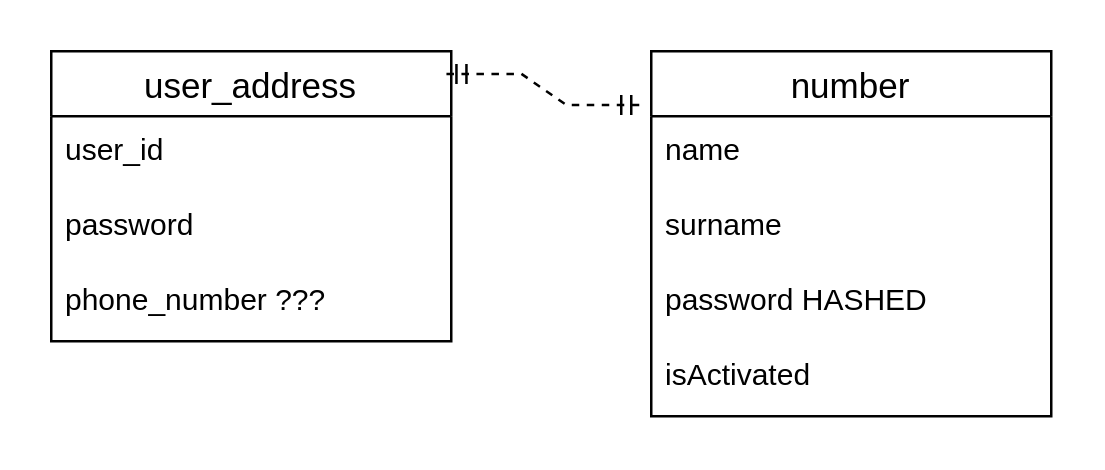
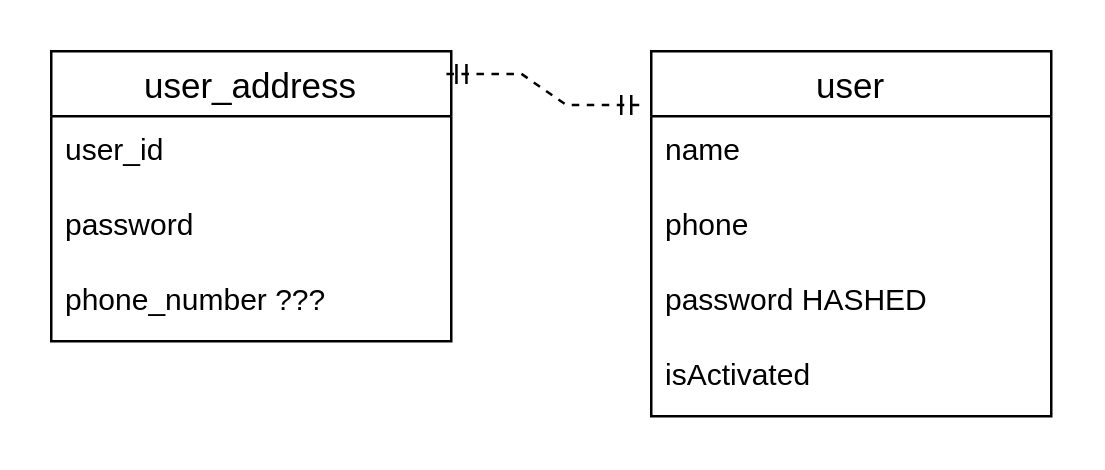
  <mxCell id="0" />
  <mxCell id="1" parent="0" />
- <mxCell id="2" value="number" style="swimlane;fontStyle=0;childLayout=stackLayout;horizontal=1;startSize=26;horizontalStack=0;resizeParent=1;resizeParentMax=0;resizeLast=0;collapsible=1;marginBottom=0;align=center;fontSize=14;" vertex="1" parent="1"><mxGeometry x="260" y="20" width="160" height="146" as="geometry" /></mxCell>
+ <mxCell id="2" value="user" style="swimlane;fontStyle=0;childLayout=stackLayout;horizontal=1;startSize=26;horizontalStack=0;resizeParent=1;resizeParentMax=0;resizeLast=0;collapsible=1;marginBottom=0;align=center;fontSize=14;" vertex="1" parent="1"><mxGeometry x="260" y="20" width="160" height="146" as="geometry" /></mxCell>
  <mxCell id="3" value="name" style="text;strokeColor=none;fillColor=none;spacingLeft=4;spacingRight=4;overflow=hidden;rotatable=0;points=[[0,0.5],[1,0.5]];portConstraint=eastwest;fontSize=12;whiteSpace=wrap;html=1;" vertex="1" parent="2"><mxGeometry y="26" width="160" height="30" as="geometry" /></mxCell>
- <mxCell id="4" value="surname" style="text;strokeColor=none;fillColor=none;spacingLeft=4;spacingRight=4;overflow=hidden;rotatable=0;points=[[0,0.5],[1,0.5]];portConstraint=eastwest;fontSize=12;whiteSpace=wrap;html=1;" vertex="1" parent="2"><mxGeometry y="56" width="160" height="30" as="geometry" /></mxCell>
+ <mxCell id="4" value="phone" style="text;strokeColor=none;fillColor=none;spacingLeft=4;spacingRight=4;overflow=hidden;rotatable=0;points=[[0,0.5],[1,0.5]];portConstraint=eastwest;fontSize=12;whiteSpace=wrap;html=1;" vertex="1" parent="2"><mxGeometry y="56" width="160" height="30" as="geometry" /></mxCell>
  <mxCell id="5" value="password HASHED" style="text;strokeColor=none;fillColor=none;spacingLeft=4;spacingRight=4;overflow=hidden;rotatable=0;points=[[0,0.5],[1,0.5]];portConstraint=eastwest;fontSize=12;whiteSpace=wrap;html=1;" vertex="1" parent="2"><mxGeometry y="86" width="160" height="30" as="geometry" /></mxCell>
  <mxCell id="6" value="isActivated" style="text;strokeColor=none;fillColor=none;spacingLeft=4;spacingRight=4;overflow=hidden;rotatable=0;points=[[0,0.5],[1,0.5]];portConstraint=eastwest;fontSize=12;whiteSpace=wrap;html=1;" vertex="1" parent="2"><mxGeometry y="116" width="160" height="30" as="geometry" /></mxCell>
  <mxCell id="7" value="user_address" style="swimlane;fontStyle=0;childLayout=stackLayout;horizontal=1;startSize=26;horizontalStack=0;resizeParent=1;resizeParentMax=0;resizeLast=0;collapsible=1;marginBottom=0;align=center;fontSize=14;" vertex="1" parent="1"><mxGeometry x="20" y="20" width="160" height="116" as="geometry" /></mxCell>
  <mxCell id="8" value="user_id" style="text;strokeColor=none;fillColor=none;spacingLeft=4;spacingRight=4;overflow=hidden;rotatable=0;points=[[0,0.5],[1,0.5]];portConstraint=eastwest;fontSize=12;whiteSpace=wrap;html=1;" vertex="1" parent="7"><mxGeometry y="26" width="160" height="30" as="geometry" /></mxCell>
  <mxCell id="9" value="password" style="text;strokeColor=none;fillColor=none;spacingLeft=4;spacingRight=4;overflow=hidden;rotatable=0;points=[[0,0.5],[1,0.5]];portConstraint=eastwest;fontSize=12;whiteSpace=wrap;html=1;" vertex="1" parent="7"><mxGeometry y="56" width="160" height="30" as="geometry" /></mxCell>
  <mxCell id="10" value="phone_nu&lt;span style=&quot;background-color: transparent; color: light-dark(rgb(0, 0, 0), rgb(255, 255, 255));&quot;&gt;mber ???&lt;/span&gt;" style="text;strokeColor=none;fillColor=none;spacingLeft=4;spacingRight=4;overflow=hidden;rotatable=0;points=[[0,0.5],[1,0.5]];portConstraint=eastwest;fontSize=12;whiteSpace=wrap;html=1;" vertex="1" parent="7"><mxGeometry y="86" width="160" height="30" as="geometry" /></mxCell>
  <mxCell id="11" value="" style="edgeStyle=entityRelationEdgeStyle;fontSize=12;html=1;endArrow=ERmandOne;startArrow=ERmandOne;rounded=0;entryX=-0.025;entryY=0.147;entryDx=0;entryDy=0;entryPerimeter=0;exitX=0.988;exitY=0.078;exitDx=0;exitDy=0;exitPerimeter=0;dashed=1;" edge="1" parent="1" source="7" target="2"><mxGeometry width="100" height="100" relative="1" as="geometry"><mxPoint x="240" y="160" as="sourcePoint" /><mxPoint x="340" y="60" as="targetPoint" /></mxGeometry></mxCell>
